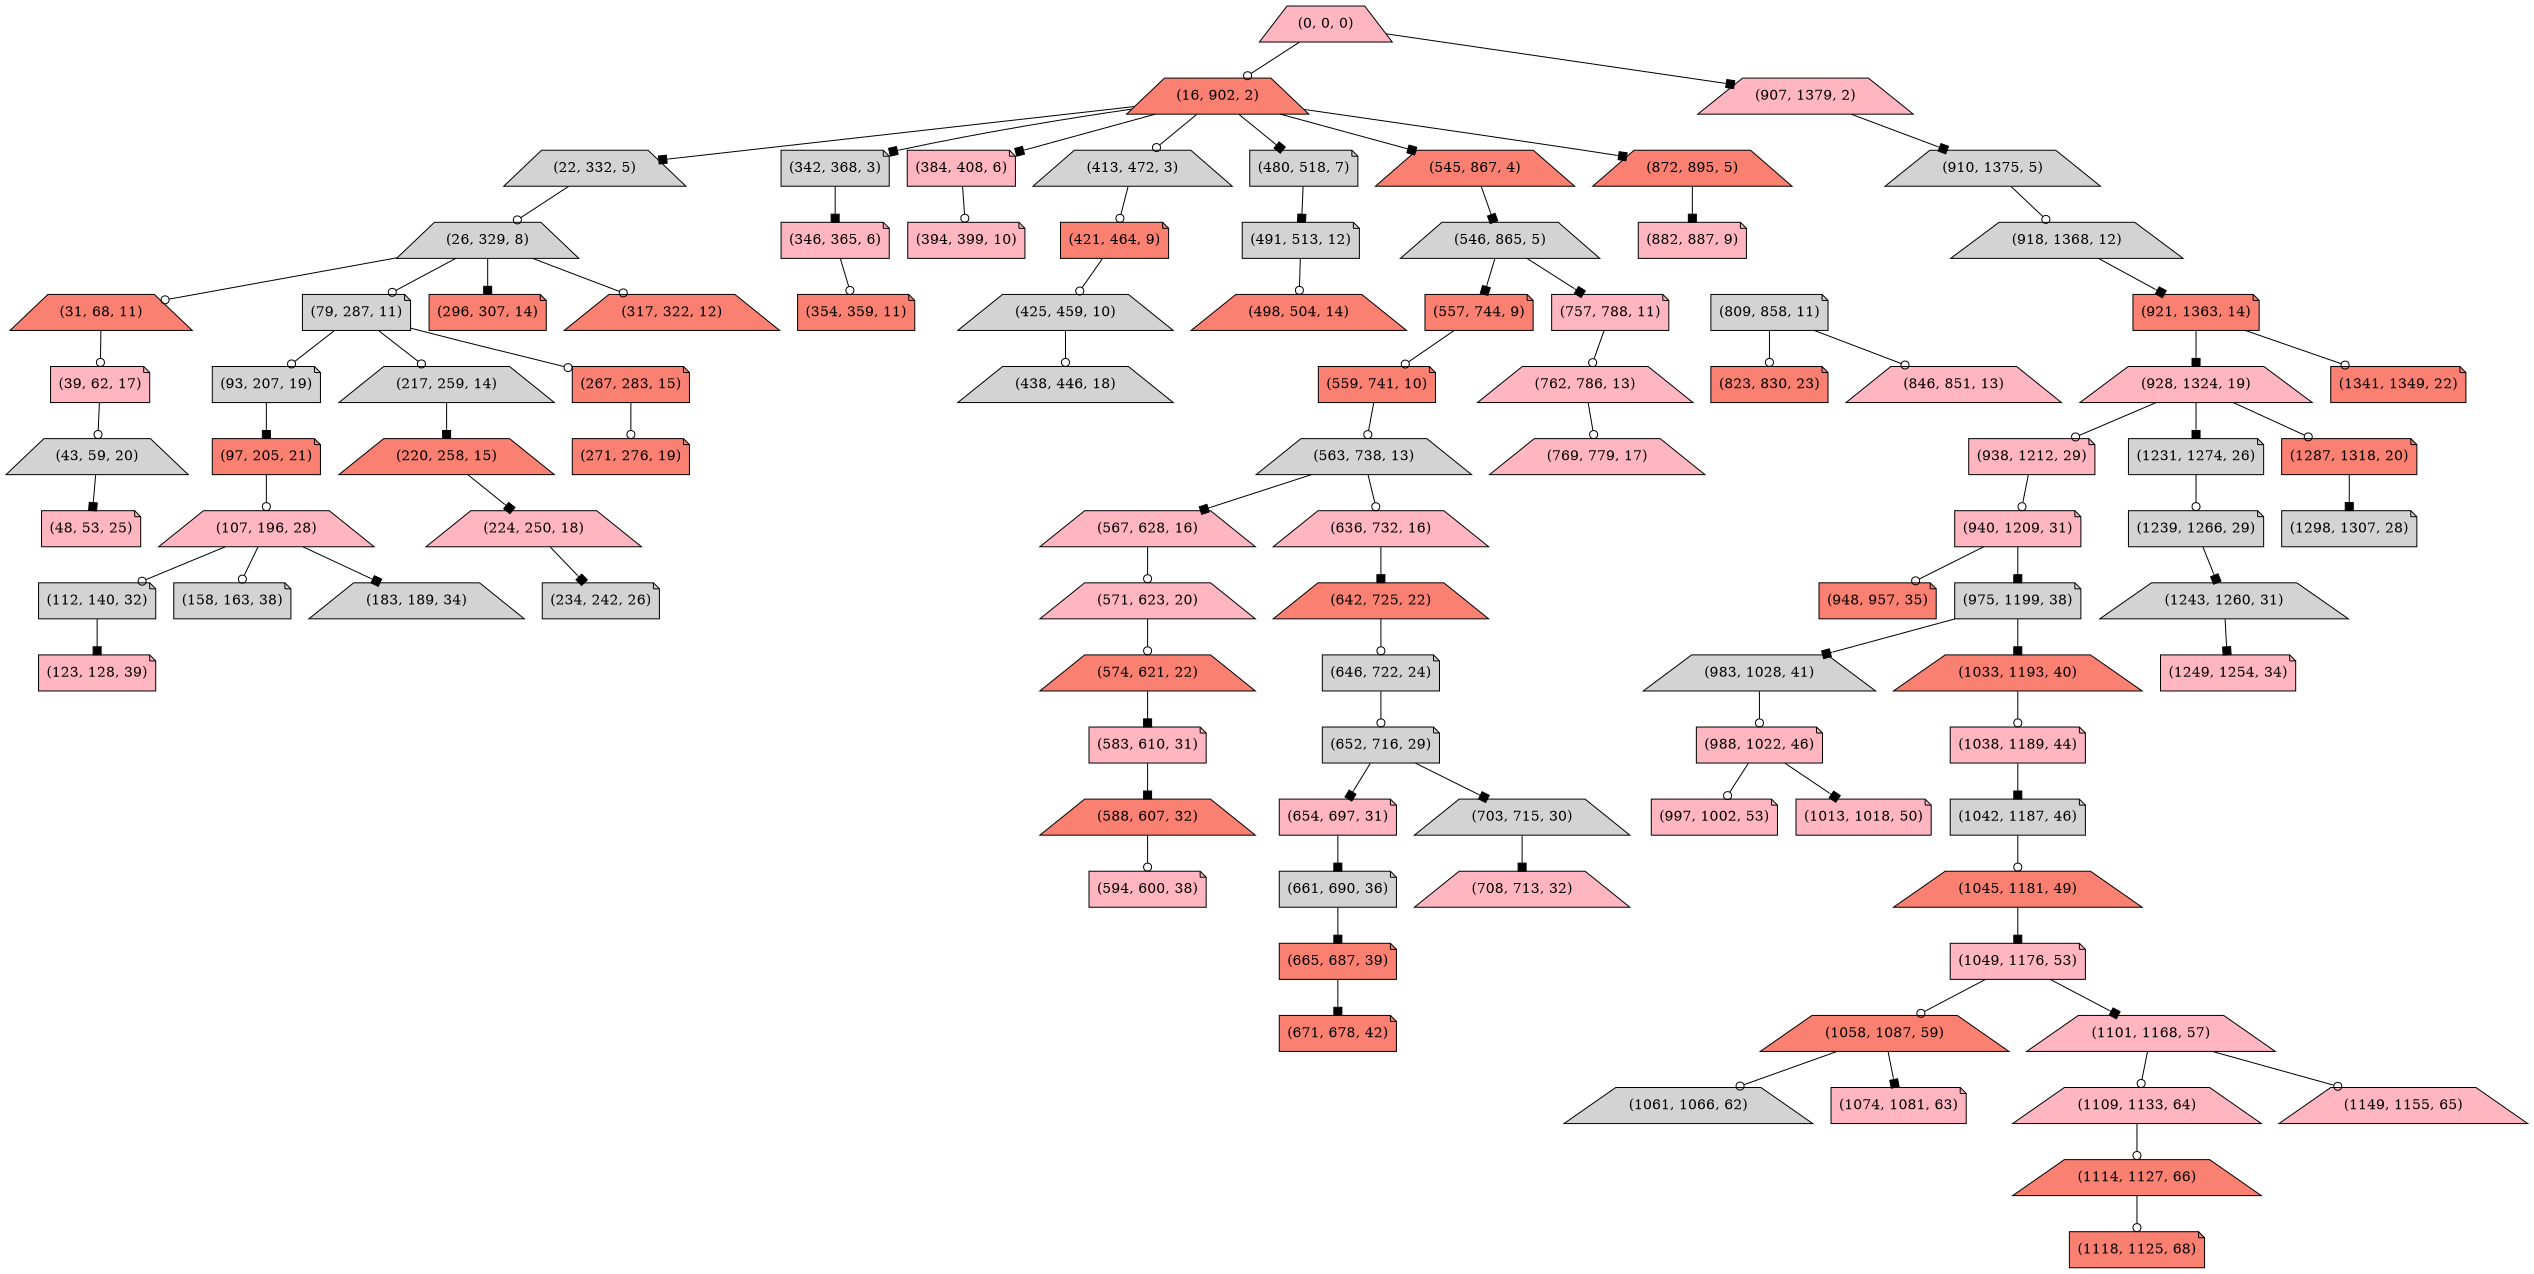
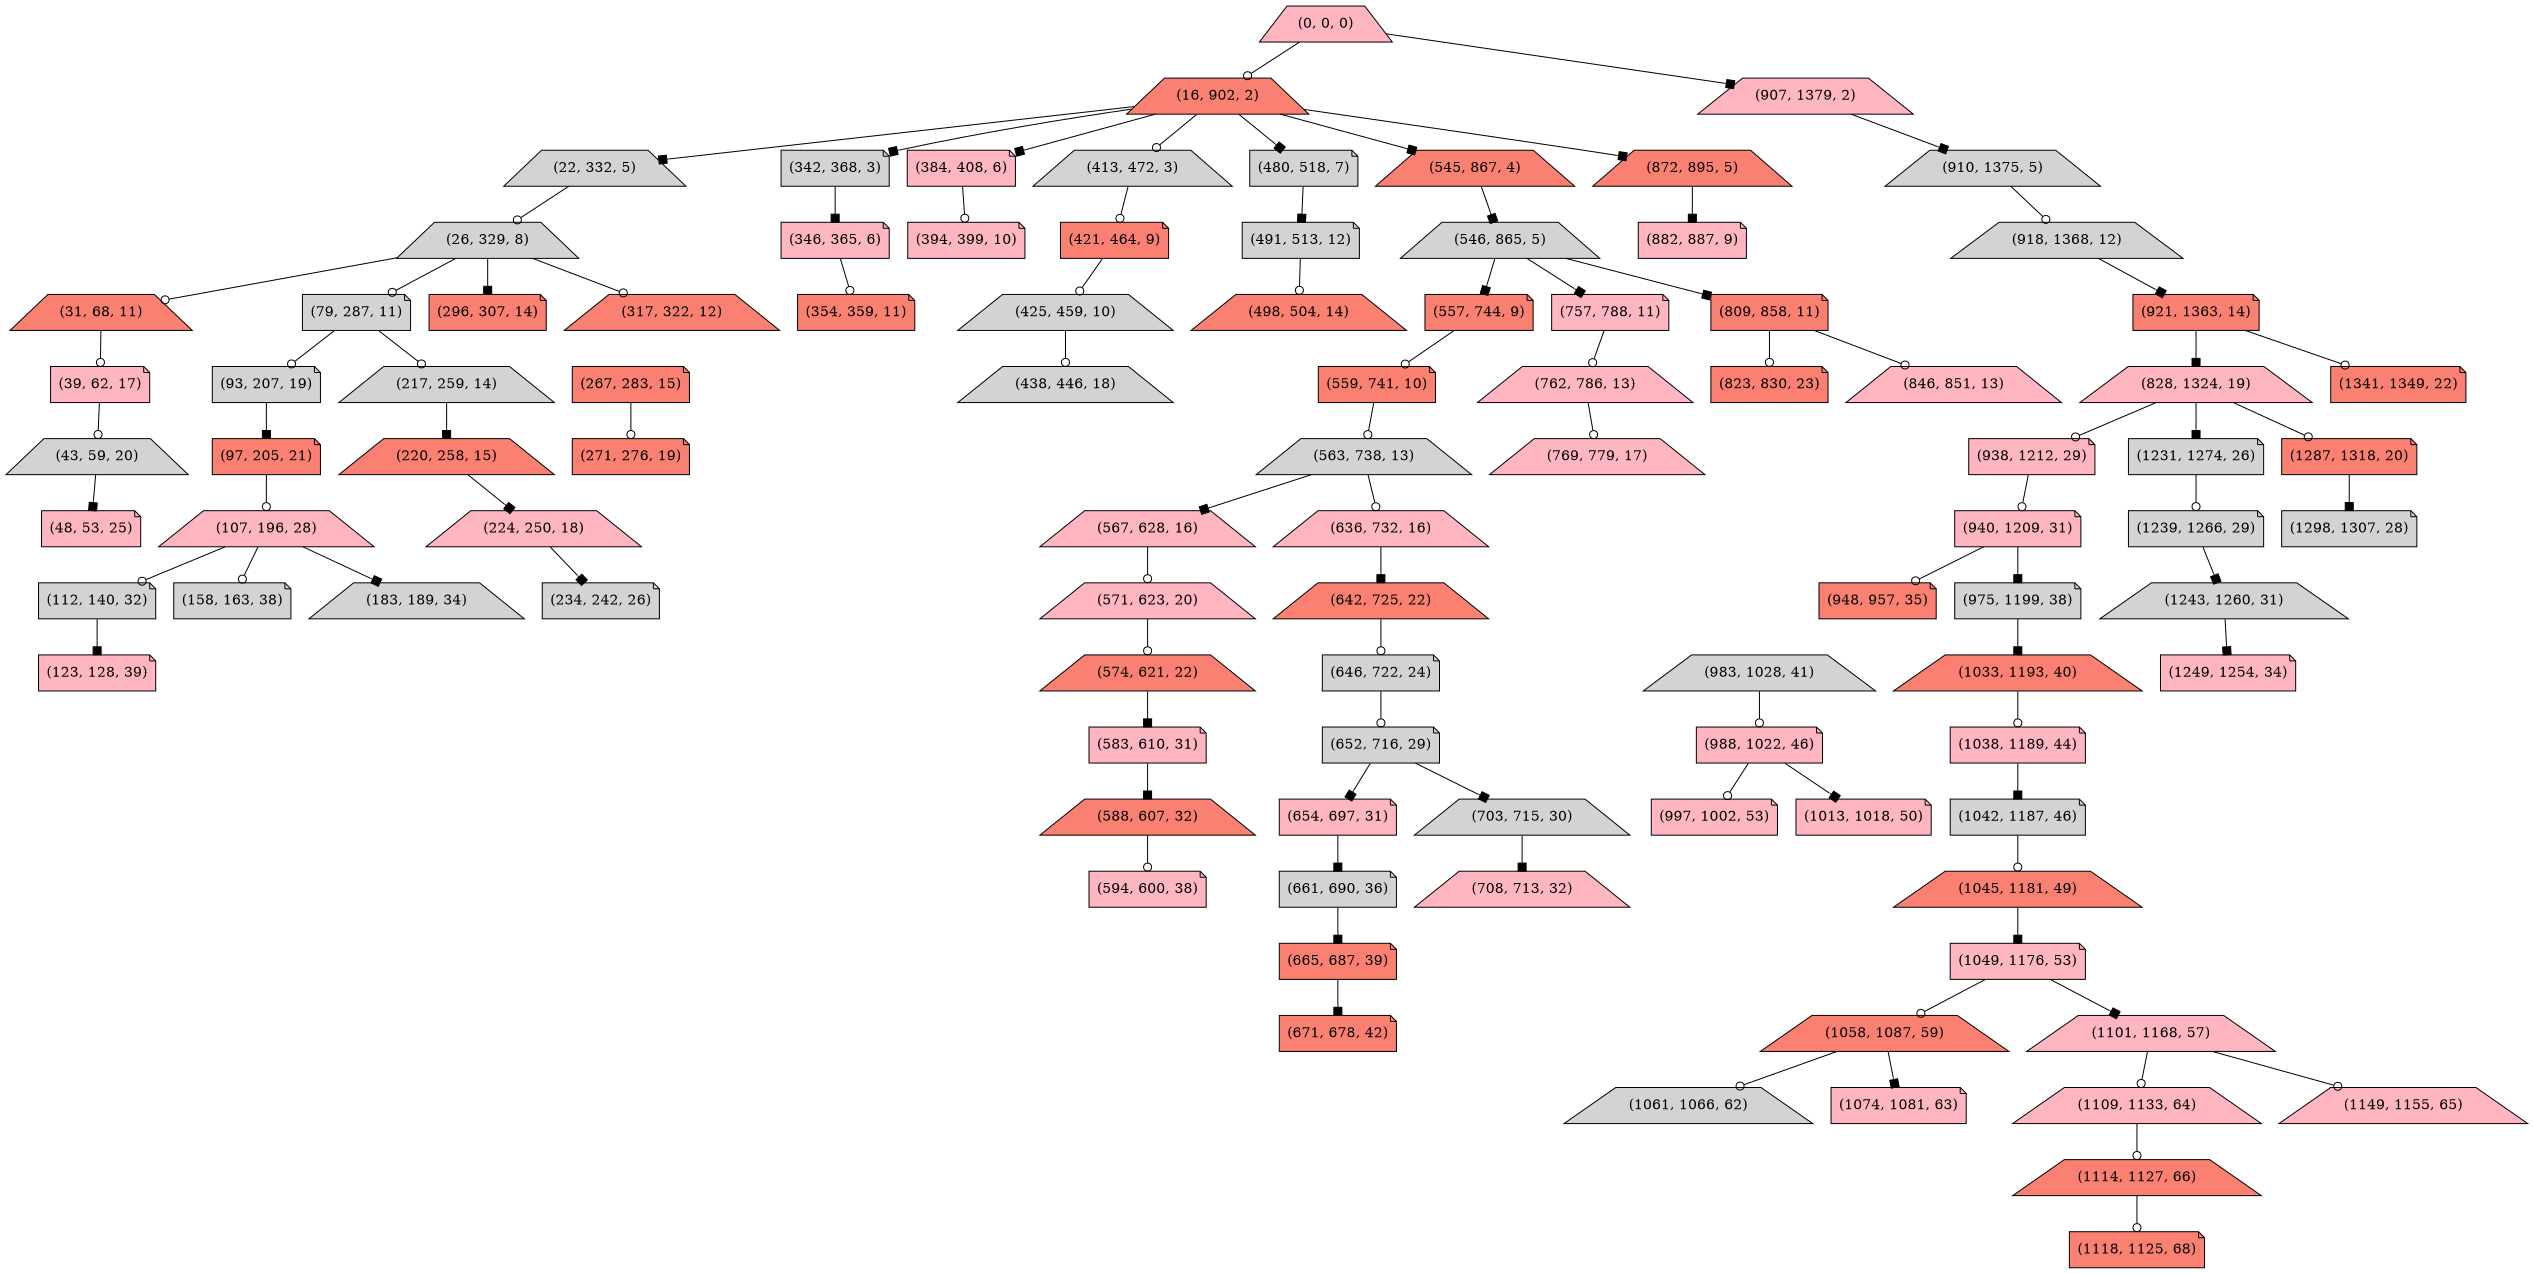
  digraph {
    node [fillcolor=lightpink shape=note style=filled]
    edge [arrowhead=odot]
    "(0, 0, 0)" [shape=trapezium]
    "(16, 902, 2)" [fillcolor=salmon shape=trapezium]
    "(907, 1379, 2)" [shape=trapezium]
    "(22, 332, 5)" [fillcolor=lightgrey shape=trapezium]
    "(342, 368, 3)" [fillcolor=lightgrey]
    "(384, 408, 6)"
    "(413, 472, 3)" [fillcolor=lightgrey shape=trapezium]
    "(480, 518, 7)" [fillcolor=lightgrey]
    "(545, 867, 4)" [fillcolor=salmon shape=trapezium]
    "(872, 895, 5)" [fillcolor=salmon shape=trapezium]
    "(910, 1375, 5)" [fillcolor=lightgrey shape=trapezium]
    "(26, 329, 8)" [fillcolor=lightgrey shape=trapezium]
    "(346, 365, 6)"
    "(394, 399, 10)"
    "(421, 464, 9)" [fillcolor=salmon]
    "(491, 513, 12)" [fillcolor=lightgrey]
    "(546, 865, 5)" [fillcolor=lightgrey shape=trapezium]
    "(882, 887, 9)"
    "(31, 68, 11)" [fillcolor=salmon shape=trapezium]
    "(79, 287, 11)" [fillcolor=lightgrey]
    "(296, 307, 14)" [fillcolor=salmon]
    "(317, 322, 12)" [fillcolor=salmon shape=trapezium]
    "(39, 62, 17)"
    "(93, 207, 19)" [fillcolor=lightgrey]
    "(217, 259, 14)" [fillcolor=lightgrey shape=trapezium]
    "(267, 283, 15)" [fillcolor=salmon]
    "(43, 59, 20)" [fillcolor=lightgrey shape=trapezium]
    "(48, 53, 25)"
    "(97, 205, 21)" [fillcolor=salmon]
    "(220, 258, 15)" [fillcolor=salmon shape=trapezium]
    "(271, 276, 19)" [fillcolor=salmon]
    "(107, 196, 28)" [shape=trapezium]
    "(112, 140, 32)" [fillcolor=lightgrey]
    "(158, 163, 38)" [fillcolor=lightgrey]
    "(183, 189, 34)" [fillcolor=lightgrey shape=trapezium]
    "(123, 128, 39)"
    "(224, 250, 18)" [shape=trapezium]
    "(234, 242, 26)" [fillcolor=lightgrey]
    "(354, 359, 11)" [fillcolor=salmon]
    "(425, 459, 10)" [fillcolor=lightgrey shape=trapezium]
    "(438, 446, 18)" [fillcolor=lightgrey shape=trapezium]
    "(498, 504, 14)" [fillcolor=salmon shape=trapezium]
    "(557, 744, 9)" [fillcolor=salmon]
    "(757, 788, 11)"
-   "(809, 858, 11)" [fillcolor=lightgrey]
+   "(809, 858, 11)" [fillcolor=salmon]
    "(559, 741, 10)" [fillcolor=salmon]
    "(762, 786, 13)" [shape=trapezium]
    "(823, 830, 23)" [fillcolor=salmon]
    "(846, 851, 13)" [shape=trapezium]
    "(563, 738, 13)" [fillcolor=lightgrey shape=trapezium]
    "(567, 628, 16)" [shape=trapezium]
    "(636, 732, 16)" [shape=trapezium]
    "(571, 623, 20)" [shape=trapezium]
    "(642, 725, 22)" [fillcolor=salmon shape=trapezium]
    "(574, 621, 22)" [fillcolor=salmon shape=trapezium]
    "(583, 610, 31)"
    "(588, 607, 32)" [fillcolor=salmon shape=trapezium]
    "(594, 600, 38)"
    "(646, 722, 24)" [fillcolor=lightgrey]
    "(652, 716, 29)" [fillcolor=lightgrey]
    "(654, 697, 31)"
    "(703, 715, 30)" [fillcolor=lightgrey shape=trapezium]
    "(661, 690, 36)" [fillcolor=lightgrey]
    "(708, 713, 32)" [shape=trapezium]
    "(665, 687, 39)" [fillcolor=salmon]
    "(671, 678, 42)" [fillcolor=salmon]
    "(769, 779, 17)" [shape=trapezium]
    "(918, 1368, 12)" [fillcolor=lightgrey shape=trapezium]
    "(921, 1363, 14)" [fillcolor=salmon]
-   "(928, 1324, 19)" [shape=trapezium]
+   "(928, 1324, 19)" [shape=trapezium label="(828, 1324, 19)"]
    "(1341, 1349, 22)" [fillcolor=salmon]
    "(938, 1212, 29)"
    "(1231, 1274, 26)" [fillcolor=lightgrey]
    "(1287, 1318, 20)" [fillcolor=salmon]
    "(940, 1209, 31)"
    "(1239, 1266, 29)" [fillcolor=lightgrey]
    "(1298, 1307, 28)" [fillcolor=lightgrey]
    "(948, 957, 35)" [fillcolor=salmon]
    "(975, 1199, 38)" [fillcolor=lightgrey]
    "(983, 1028, 41)" [fillcolor=lightgrey shape=trapezium]
    "(1033, 1193, 40)" [fillcolor=salmon shape=trapezium]
    "(988, 1022, 46)"
    "(1038, 1189, 44)"
    "(997, 1002, 53)"
    "(1013, 1018, 50)"
    "(1042, 1187, 46)" [fillcolor=lightgrey]
    "(1045, 1181, 49)" [fillcolor=salmon shape=trapezium]
    "(1049, 1176, 53)"
    "(1058, 1087, 59)" [fillcolor=salmon shape=trapezium]
    "(1101, 1168, 57)" [shape=trapezium]
    "(1061, 1066, 62)" [fillcolor=lightgrey shape=trapezium]
    "(1074, 1081, 63)"
    "(1109, 1133, 64)" [shape=trapezium]
    "(1149, 1155, 65)" [shape=trapezium]
    "(1114, 1127, 66)" [fillcolor=salmon shape=trapezium]
    "(1118, 1125, 68)" [fillcolor=salmon]
    "(1243, 1260, 31)" [fillcolor=lightgrey shape=trapezium]
    "(1249, 1254, 34)"
    "(0, 0, 0)" -> "(16, 902, 2)"
    "(0, 0, 0)" -> "(907, 1379, 2)" [arrowhead=box]
    "(16, 902, 2)" -> "(22, 332, 5)" [arrowhead=box]
    "(16, 902, 2)" -> "(342, 368, 3)" [arrowhead=box]
    "(16, 902, 2)" -> "(384, 408, 6)" [arrowhead=box]
    "(16, 902, 2)" -> "(413, 472, 3)"
    "(16, 902, 2)" -> "(480, 518, 7)" [arrowhead=box]
    "(16, 902, 2)" -> "(545, 867, 4)" [arrowhead=box]
    "(16, 902, 2)" -> "(872, 895, 5)" [arrowhead=box]
    "(907, 1379, 2)" -> "(910, 1375, 5)" [arrowhead=box]
    "(22, 332, 5)" -> "(26, 329, 8)"
    "(342, 368, 3)" -> "(346, 365, 6)" [arrowhead=box]
    "(384, 408, 6)" -> "(394, 399, 10)"
    "(413, 472, 3)" -> "(421, 464, 9)"
    "(480, 518, 7)" -> "(491, 513, 12)" [arrowhead=box]
    "(545, 867, 4)" -> "(546, 865, 5)" [arrowhead=box]
    "(872, 895, 5)" -> "(882, 887, 9)" [arrowhead=box]
    "(910, 1375, 5)" -> "(918, 1368, 12)"
    "(26, 329, 8)" -> "(31, 68, 11)"
    "(26, 329, 8)" -> "(79, 287, 11)"
    "(26, 329, 8)" -> "(296, 307, 14)" [arrowhead=box]
    "(26, 329, 8)" -> "(317, 322, 12)"
    "(346, 365, 6)" -> "(354, 359, 11)"
    "(421, 464, 9)" -> "(425, 459, 10)"
    "(491, 513, 12)" -> "(498, 504, 14)"
    "(546, 865, 5)" -> "(557, 744, 9)" [arrowhead=box]
    "(546, 865, 5)" -> "(757, 788, 11)" [arrowhead=box]
+   "(546, 865, 5)" -> "(809, 858, 11)" [arrowhead=box]
    "(31, 68, 11)" -> "(39, 62, 17)"
    "(79, 287, 11)" -> "(93, 207, 19)"
    "(79, 287, 11)" -> "(217, 259, 14)"
-   "(79, 287, 11)" -> "(267, 283, 15)"
    "(39, 62, 17)" -> "(43, 59, 20)"
    "(93, 207, 19)" -> "(97, 205, 21)" [arrowhead=box]
    "(217, 259, 14)" -> "(220, 258, 15)" [arrowhead=box]
    "(267, 283, 15)" -> "(271, 276, 19)"
    "(43, 59, 20)" -> "(48, 53, 25)" [arrowhead=box]
    "(97, 205, 21)" -> "(107, 196, 28)"
    "(220, 258, 15)" -> "(224, 250, 18)" [arrowhead=box]
    "(107, 196, 28)" -> "(112, 140, 32)"
    "(107, 196, 28)" -> "(158, 163, 38)"
    "(107, 196, 28)" -> "(183, 189, 34)" [arrowhead=box]
    "(112, 140, 32)" -> "(123, 128, 39)" [arrowhead=box]
    "(224, 250, 18)" -> "(234, 242, 26)" [arrowhead=box]
    "(425, 459, 10)" -> "(438, 446, 18)"
    "(557, 744, 9)" -> "(559, 741, 10)"
    "(757, 788, 11)" -> "(762, 786, 13)"
    "(809, 858, 11)" -> "(823, 830, 23)"
    "(809, 858, 11)" -> "(846, 851, 13)"
    "(559, 741, 10)" -> "(563, 738, 13)"
    "(762, 786, 13)" -> "(769, 779, 17)"
    "(563, 738, 13)" -> "(567, 628, 16)" [arrowhead=box]
    "(563, 738, 13)" -> "(636, 732, 16)"
    "(567, 628, 16)" -> "(571, 623, 20)"
    "(636, 732, 16)" -> "(642, 725, 22)" [arrowhead=box]
    "(571, 623, 20)" -> "(574, 621, 22)"
    "(642, 725, 22)" -> "(646, 722, 24)"
    "(574, 621, 22)" -> "(583, 610, 31)" [arrowhead=box]
    "(583, 610, 31)" -> "(588, 607, 32)" [arrowhead=box]
    "(588, 607, 32)" -> "(594, 600, 38)"
    "(646, 722, 24)" -> "(652, 716, 29)"
    "(652, 716, 29)" -> "(654, 697, 31)" [arrowhead=box]
    "(652, 716, 29)" -> "(703, 715, 30)" [arrowhead=box]
    "(654, 697, 31)" -> "(661, 690, 36)" [arrowhead=box]
    "(703, 715, 30)" -> "(708, 713, 32)" [arrowhead=box]
    "(661, 690, 36)" -> "(665, 687, 39)" [arrowhead=box]
    "(665, 687, 39)" -> "(671, 678, 42)" [arrowhead=box]
    "(918, 1368, 12)" -> "(921, 1363, 14)" [arrowhead=box]
    "(921, 1363, 14)" -> "(928, 1324, 19)" [arrowhead=box]
    "(921, 1363, 14)" -> "(1341, 1349, 22)"
    "(928, 1324, 19)" -> "(938, 1212, 29)"
    "(928, 1324, 19)" -> "(1231, 1274, 26)" [arrowhead=box]
    "(928, 1324, 19)" -> "(1287, 1318, 20)"
    "(938, 1212, 29)" -> "(940, 1209, 31)"
    "(1231, 1274, 26)" -> "(1239, 1266, 29)"
    "(1287, 1318, 20)" -> "(1298, 1307, 28)" [arrowhead=box]
    "(940, 1209, 31)" -> "(948, 957, 35)"
    "(940, 1209, 31)" -> "(975, 1199, 38)" [arrowhead=box]
    "(1239, 1266, 29)" -> "(1243, 1260, 31)" [arrowhead=box]
-   "(975, 1199, 38)" -> "(983, 1028, 41)" [arrowhead=box]
    "(975, 1199, 38)" -> "(1033, 1193, 40)" [arrowhead=box]
    "(983, 1028, 41)" -> "(988, 1022, 46)"
    "(1033, 1193, 40)" -> "(1038, 1189, 44)"
    "(988, 1022, 46)" -> "(997, 1002, 53)"
    "(988, 1022, 46)" -> "(1013, 1018, 50)" [arrowhead=box]
    "(1038, 1189, 44)" -> "(1042, 1187, 46)" [arrowhead=box]
    "(1042, 1187, 46)" -> "(1045, 1181, 49)"
    "(1045, 1181, 49)" -> "(1049, 1176, 53)" [arrowhead=box]
    "(1049, 1176, 53)" -> "(1058, 1087, 59)"
    "(1049, 1176, 53)" -> "(1101, 1168, 57)" [arrowhead=box]
    "(1058, 1087, 59)" -> "(1061, 1066, 62)"
    "(1058, 1087, 59)" -> "(1074, 1081, 63)" [arrowhead=box]
    "(1101, 1168, 57)" -> "(1109, 1133, 64)"
    "(1101, 1168, 57)" -> "(1149, 1155, 65)"
    "(1109, 1133, 64)" -> "(1114, 1127, 66)"
    "(1114, 1127, 66)" -> "(1118, 1125, 68)"
    "(1243, 1260, 31)" -> "(1249, 1254, 34)" [arrowhead=box]
  }
